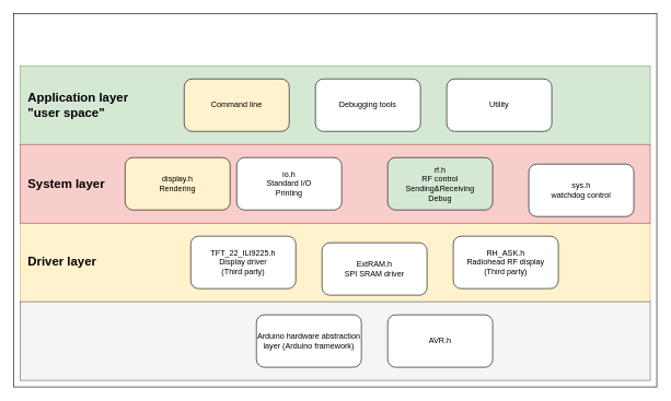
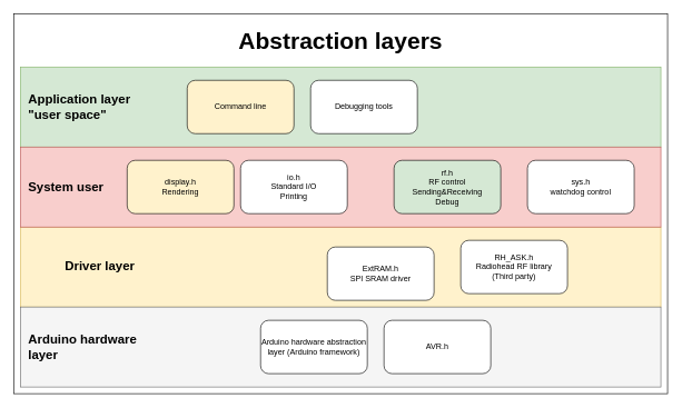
  <mxCell id="0" />
  <mxCell id="1" parent="0" />
  <mxCell id="2" value="" style="rounded=0;whiteSpace=wrap;html=1;" vertex="1" parent="1"><mxGeometry x="20" y="20" width="980" height="570" as="geometry" /></mxCell>
  <mxCell id="3" value="" style="rounded=0;whiteSpace=wrap;html=1;fillColor=#d5e8d4;strokeColor=#82b366;" vertex="1" parent="1"><mxGeometry x="30" y="100" width="960" height="120" as="geometry" /></mxCell>
  <mxCell id="4" value="" style="rounded=0;whiteSpace=wrap;html=1;fillColor=#fff2cc;strokeColor=#d6b656;" vertex="1" parent="1"><mxGeometry x="30" y="340" width="960" height="120" as="geometry" /></mxCell>
  <mxCell id="5" value="" style="rounded=0;whiteSpace=wrap;html=1;fillColor=#f8cecc;strokeColor=#b85450;" vertex="1" parent="1"><mxGeometry x="30" y="220" width="960" height="120" as="geometry" /></mxCell>
  <mxCell id="6" value="Command line" style="rounded=1;whiteSpace=wrap;html=1;fillColor=#fff2cc;" vertex="1" parent="1"><mxGeometry x="280" y="120" width="160" height="80" as="geometry" /></mxCell>
  <mxCell id="7" value="&lt;div&gt;display.h&lt;/div&gt;&lt;div&gt;Rendering&lt;br&gt;&lt;/div&gt;" style="rounded=1;whiteSpace=wrap;html=1;fillColor=#fff2cc;" vertex="1" parent="1"><mxGeometry x="190" y="240" width="160" height="80" as="geometry" /></mxCell>
  <mxCell id="8" value="io.h&lt;br&gt;Standard I/O&lt;br&gt;Printing" style="rounded=1;whiteSpace=wrap;html=1;" vertex="1" parent="1"><mxGeometry x="360" y="240" width="160" height="80" as="geometry" /></mxCell>
  <mxCell id="9" value="&lt;div&gt;rf.h&lt;/div&gt;&lt;div&gt;RF control&lt;/div&gt;&lt;div&gt;Sending&amp;amp;Receiving&lt;/div&gt;&lt;div&gt;Debug&lt;br&gt;&lt;/div&gt;" style="rounded=1;whiteSpace=wrap;html=1;fillColor=#d5e8d4;" vertex="1" parent="1"><mxGeometry x="590" y="240" width="160" height="80" as="geometry" /></mxCell>
- <mxCell id="10" value="&lt;div&gt;sys.h&lt;/div&gt;&lt;div&gt;watchdog control&lt;br&gt;&lt;/div&gt;" style="rounded=1;whiteSpace=wrap;html=1;" vertex="1" parent="1"><mxGeometry x="805" y="250" width="160" height="80" as="geometry" /></mxCell>
+ <mxCell id="10" value="&lt;div&gt;sys.h&lt;/div&gt;&lt;div&gt;watchdog control&lt;br&gt;&lt;/div&gt;" style="rounded=1;whiteSpace=wrap;html=1;" vertex="1" parent="1"><mxGeometry x="790" y="240" width="160" height="80" as="geometry" /></mxCell>
  <mxCell id="11" value="&lt;div&gt;ExtRAM.h&lt;br&gt;SPI SRAM driver&lt;br&gt;&lt;/div&gt;" style="rounded=1;whiteSpace=wrap;html=1;" vertex="1" parent="1"><mxGeometry x="490" y="370" width="160" height="80" as="geometry" /></mxCell>
- <mxCell id="12" value="RH_ASK.h&lt;br&gt;Radiohead RF display&lt;br&gt;(Third party)" style="rounded=1;whiteSpace=wrap;html=1;" vertex="1" parent="1"><mxGeometry x="690" y="360" width="160" height="80" as="geometry" /></mxCell>
- <mxCell id="13" value="&lt;div&gt;TFT_22_ILI9225.h&lt;/div&gt;&lt;div&gt;Display driver&lt;br&gt;(Third party)&lt;br&gt;&lt;/div&gt;" style="rounded=1;whiteSpace=wrap;html=1;" vertex="1" parent="1"><mxGeometry x="290" y="360" width="160" height="80" as="geometry" /></mxCell>
- <mxCell id="14" value="Debugging tools" style="rounded=1;whiteSpace=wrap;html=1;" vertex="1" parent="1"><mxGeometry x="480" y="120" width="160" height="80" as="geometry" /></mxCell>
- <mxCell id="15" value="Utility" style="rounded=1;whiteSpace=wrap;html=1;" vertex="1" parent="1"><mxGeometry x="680" y="120" width="160" height="80" as="geometry" /></mxCell>
+ <mxCell id="12" value="RH_ASK.h&lt;br&gt;Radiohead RF library&lt;br&gt;(Third party)" style="rounded=1;whiteSpace=wrap;html=1;" vertex="1" parent="1"><mxGeometry x="690" y="360" width="160" height="80" as="geometry" /></mxCell>
+ <mxCell id="14" value="Debugging tools" style="rounded=1;whiteSpace=wrap;html=1;" vertex="1" parent="1"><mxGeometry x="465" y="120" width="160" height="80" as="geometry" /></mxCell>
  <mxCell id="16" value="&lt;b style=&quot;font-size: 19px;&quot;&gt;Application layer &quot;user space&quot;&lt;/b&gt;" style="text;html=1;align=left;verticalAlign=middle;whiteSpace=wrap;rounded=0;fontSize=19;" vertex="1" parent="1"><mxGeometry x="40" y="110" width="180" height="100" as="geometry" /></mxCell>
- <mxCell id="17" value="&lt;b&gt;System layer&lt;br&gt;&lt;/b&gt;" style="text;html=1;align=left;verticalAlign=middle;whiteSpace=wrap;rounded=0;fontSize=19;" vertex="1" parent="1"><mxGeometry x="40" y="230" width="180" height="100" as="geometry" /></mxCell>
- <mxCell id="18" value="&lt;b&gt;Driver layer&lt;br&gt;&lt;/b&gt;" style="text;html=1;align=left;verticalAlign=middle;whiteSpace=wrap;rounded=0;fontSize=19;" vertex="1" parent="1"><mxGeometry x="40" y="350" width="180" height="100" as="geometry" /></mxCell>
+ <mxCell id="17" value="&lt;b&gt;System user&lt;br&gt;&lt;/b&gt;" style="text;html=1;align=left;verticalAlign=middle;whiteSpace=wrap;rounded=0;fontSize=19;" vertex="1" parent="1"><mxGeometry x="40" y="230" width="180" height="100" as="geometry" /></mxCell>
+ <mxCell id="18" value="&lt;b&gt;Driver layer&lt;br&gt;&lt;/b&gt;" style="text;html=1;align=left;verticalAlign=middle;whiteSpace=wrap;rounded=0;fontSize=19;" vertex="1" parent="1"><mxGeometry x="95" y="350" width="180" height="100" as="geometry" /></mxCell>
  <mxCell id="19" value="" style="rounded=0;whiteSpace=wrap;html=1;fillColor=#f5f5f5;strokeColor=#666666;fontColor=#333333;" vertex="1" parent="1"><mxGeometry x="30" y="460" width="960" height="120" as="geometry" /></mxCell>
+ <mxCell id="20" value="&lt;b&gt;Arduino hardware layer&lt;br&gt;&lt;/b&gt;" style="text;html=1;align=left;verticalAlign=middle;whiteSpace=wrap;rounded=0;fontSize=19;" vertex="1" parent="1"><mxGeometry x="40" y="470" width="180" height="100" as="geometry" /></mxCell>
  <mxCell id="21" value="Arduino hardware abstraction layer (Arduino framework)" style="rounded=1;whiteSpace=wrap;html=1;" vertex="1" parent="1"><mxGeometry x="390" y="480" width="160" height="80" as="geometry" /></mxCell>
- <mxCell id="22" value="&lt;div&gt;AVR.h&lt;/div&gt;" style="rounded=1;whiteSpace=wrap;html=1;" vertex="1" parent="1"><mxGeometry x="590" y="480" width="160" height="80" as="geometry" /></mxCell>
+ <mxCell id="22" value="&lt;div&gt;AVR.h&lt;/div&gt;" style="rounded=1;whiteSpace=wrap;html=1;" vertex="1" parent="1"><mxGeometry x="575" y="480" width="160" height="80" as="geometry" /></mxCell>
+ <mxCell id="23" value="Abstraction layers" style="text;html=1;align=center;verticalAlign=middle;whiteSpace=wrap;rounded=0;fontSize=35;fontStyle=1" vertex="1" parent="1"><mxGeometry x="30" y="20" width="960" height="80" as="geometry" /></mxCell>
